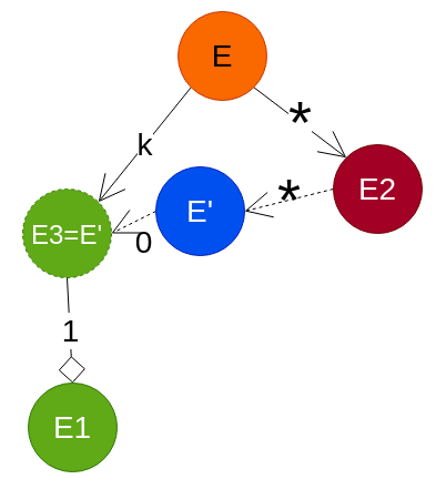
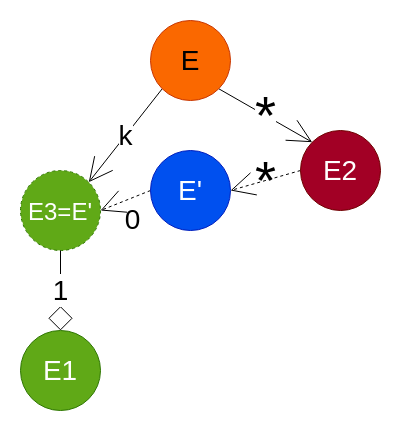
  <mxCell id="0" />
  <mxCell id="1" parent="0" />
  <mxCell id="2" value="k" style="rounded=0;orthogonalLoop=1;jettySize=auto;html=1;exitX=0;exitY=1;exitDx=0;exitDy=0;entryX=1;entryY=0;entryDx=0;entryDy=0;fontSize=28;endArrow=open;endFill=0;endSize=22;" parent="1" source="4" target="10" edge="1"><mxGeometry relative="1" as="geometry" /></mxCell>
  <mxCell id="3" value="*" style="edgeStyle=none;orthogonalLoop=1;jettySize=auto;html=1;exitX=1;exitY=1;exitDx=0;exitDy=0;entryX=0;entryY=0;entryDx=0;entryDy=0;fontSize=54;endArrow=open;endFill=0;endSize=22;" parent="1" source="4" target="8" edge="1"><mxGeometry relative="1" as="geometry" /></mxCell>
- <mxCell id="4" value="E" style="ellipse;whiteSpace=wrap;html=1;aspect=fixed;fontSize=28;fillColor=#fa6800;strokeColor=#C73500;fontColor=#000000;" parent="1" vertex="1"><mxGeometry x="160" y="10" width="80" height="80" as="geometry" /></mxCell>
+ <mxCell id="4" value="E" style="ellipse;whiteSpace=wrap;html=1;aspect=fixed;fontSize=28;fillColor=#fa6800;strokeColor=#C73500;fontColor=#000000;" parent="1" vertex="1"><mxGeometry x="150" y="20" width="80" height="80" as="geometry" /></mxCell>
  <mxCell id="5" value="0" style="edgeStyle=none;orthogonalLoop=1;jettySize=auto;html=1;exitX=0;exitY=0.5;exitDx=0;exitDy=0;entryX=1;entryY=0.5;entryDx=0;entryDy=0;fontSize=28;endArrow=open;endFill=0;endSize=22;dashed=1;labelBackgroundColor=none;" parent="1" source="9" target="10" edge="1"><mxGeometry y="20" relative="1" as="geometry"><mxPoint as="offset" /></mxGeometry></mxCell>
- <mxCell id="6" value="E1" style="ellipse;whiteSpace=wrap;html=1;aspect=fixed;fontSize=28;fillColor=#60a917;strokeColor=#2D7600;fontColor=#ffffff;" parent="1" vertex="1"><mxGeometry x="25" y="345" width="80" height="80" as="geometry" /></mxCell>
+ <mxCell id="6" value="E1" style="ellipse;whiteSpace=wrap;html=1;aspect=fixed;fontSize=28;fillColor=#60a917;strokeColor=#2D7600;fontColor=#ffffff;" parent="1" vertex="1"><mxGeometry y="330" width="80" height="80" as="geometry" x="20" /></mxCell>
  <mxCell id="7" value="*" style="edgeStyle=none;orthogonalLoop=1;jettySize=auto;html=1;exitX=0;exitY=0.5;exitDx=0;exitDy=0;entryX=1;entryY=0.5;entryDx=0;entryDy=0;fontSize=54;endArrow=open;endFill=0;endSize=22;dashed=1;labelBackgroundColor=none;" parent="1" source="8" target="9" edge="1"><mxGeometry relative="1" as="geometry" /></mxCell>
  <mxCell id="8" value="E2" style="ellipse;whiteSpace=wrap;html=1;aspect=fixed;fontSize=28;fillColor=#a20025;strokeColor=#6F0000;fontColor=#ffffff;" parent="1" vertex="1"><mxGeometry x="300" y="130" width="80" height="80" as="geometry" /></mxCell>
- <mxCell id="9" value="E'" style="ellipse;whiteSpace=wrap;html=1;aspect=fixed;fontSize=28;fillColor=#0050ef;strokeColor=#001DBC;fontColor=#ffffff;" parent="1" vertex="1"><mxGeometry x="140" y="150" width="80" height="80" as="geometry" /></mxCell>
+ <mxCell id="9" value="E'" style="ellipse;whiteSpace=wrap;html=1;aspect=fixed;fontSize=28;fillColor=#0050ef;strokeColor=#001DBC;fontColor=#ffffff;" parent="1" vertex="1"><mxGeometry x="150" y="150" width="80" height="80" as="geometry" /></mxCell>
  <mxCell id="10" value="&lt;font style=&quot;font-size: 24px&quot;&gt;E3=E'&lt;/font&gt;" style="ellipse;whiteSpace=wrap;html=1;aspect=fixed;fontSize=28;fillColor=#60a917;strokeColor=#2D7600;fontColor=#ffffff;dashed=1;" parent="1" vertex="1"><mxGeometry y="170" width="80" height="80" as="geometry" x="20" /></mxCell>
  <mxCell id="11" value="1" style="rounded=0;orthogonalLoop=1;jettySize=auto;html=1;exitX=0.5;exitY=1;exitDx=0;exitDy=0;entryX=0.5;entryY=0;entryDx=0;entryDy=0;fontSize=28;endArrow=diamond;endFill=0;endSize=22;" parent="1" source="10" target="6" edge="1"><mxGeometry relative="1" as="geometry"><mxPoint x="149.996" y="226.564" as="sourcePoint" /><mxPoint x="36.564" y="199.996" as="targetPoint" /></mxGeometry></mxCell>
